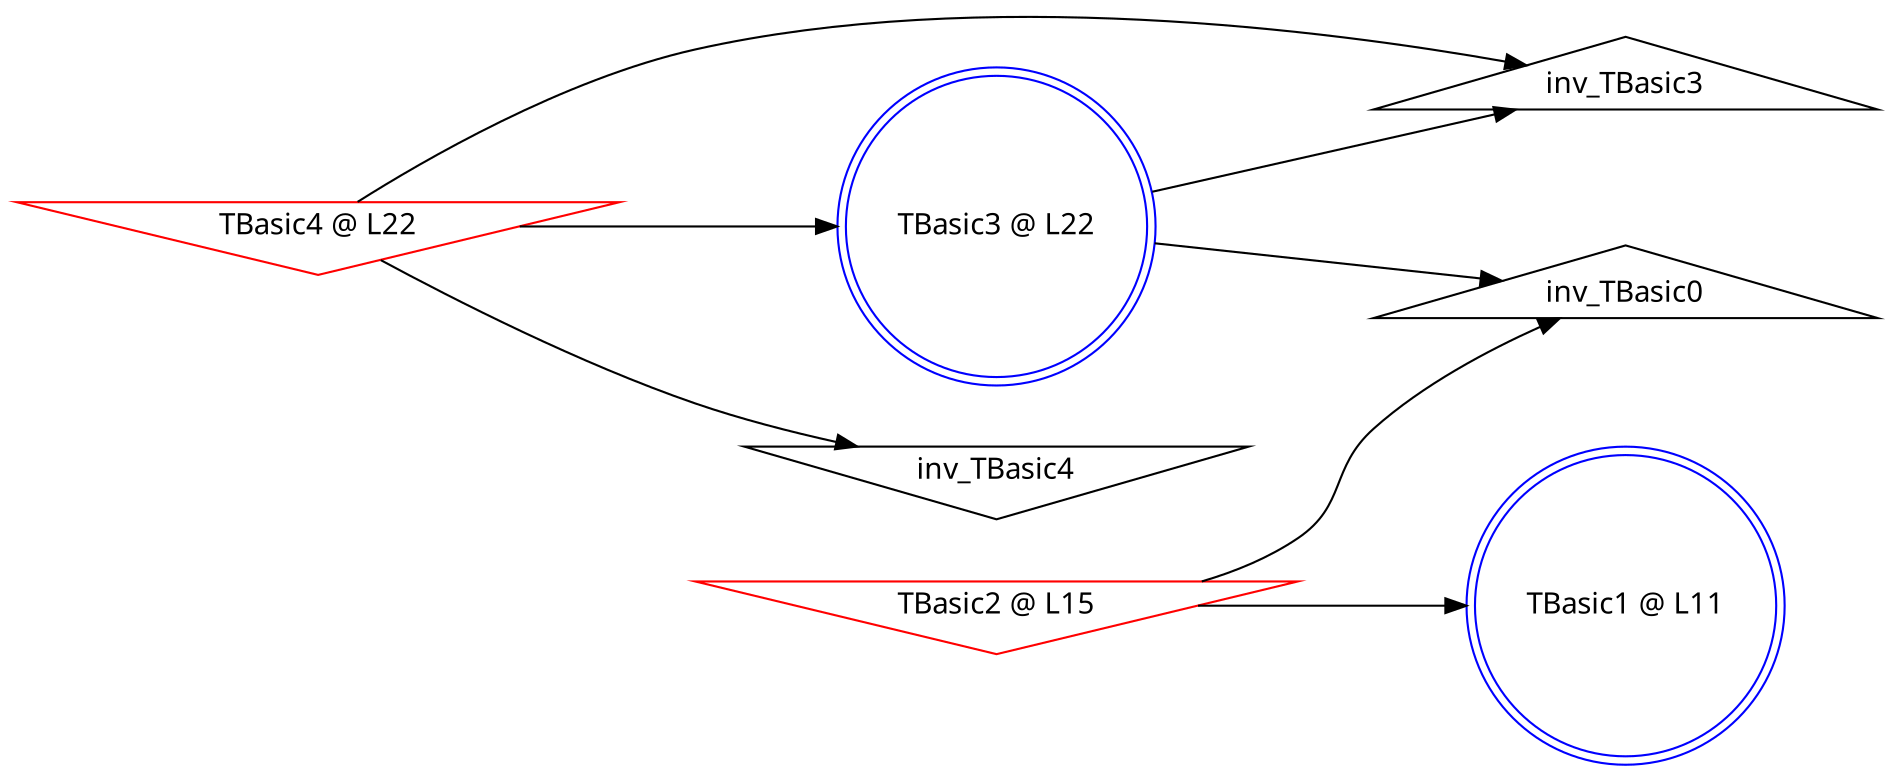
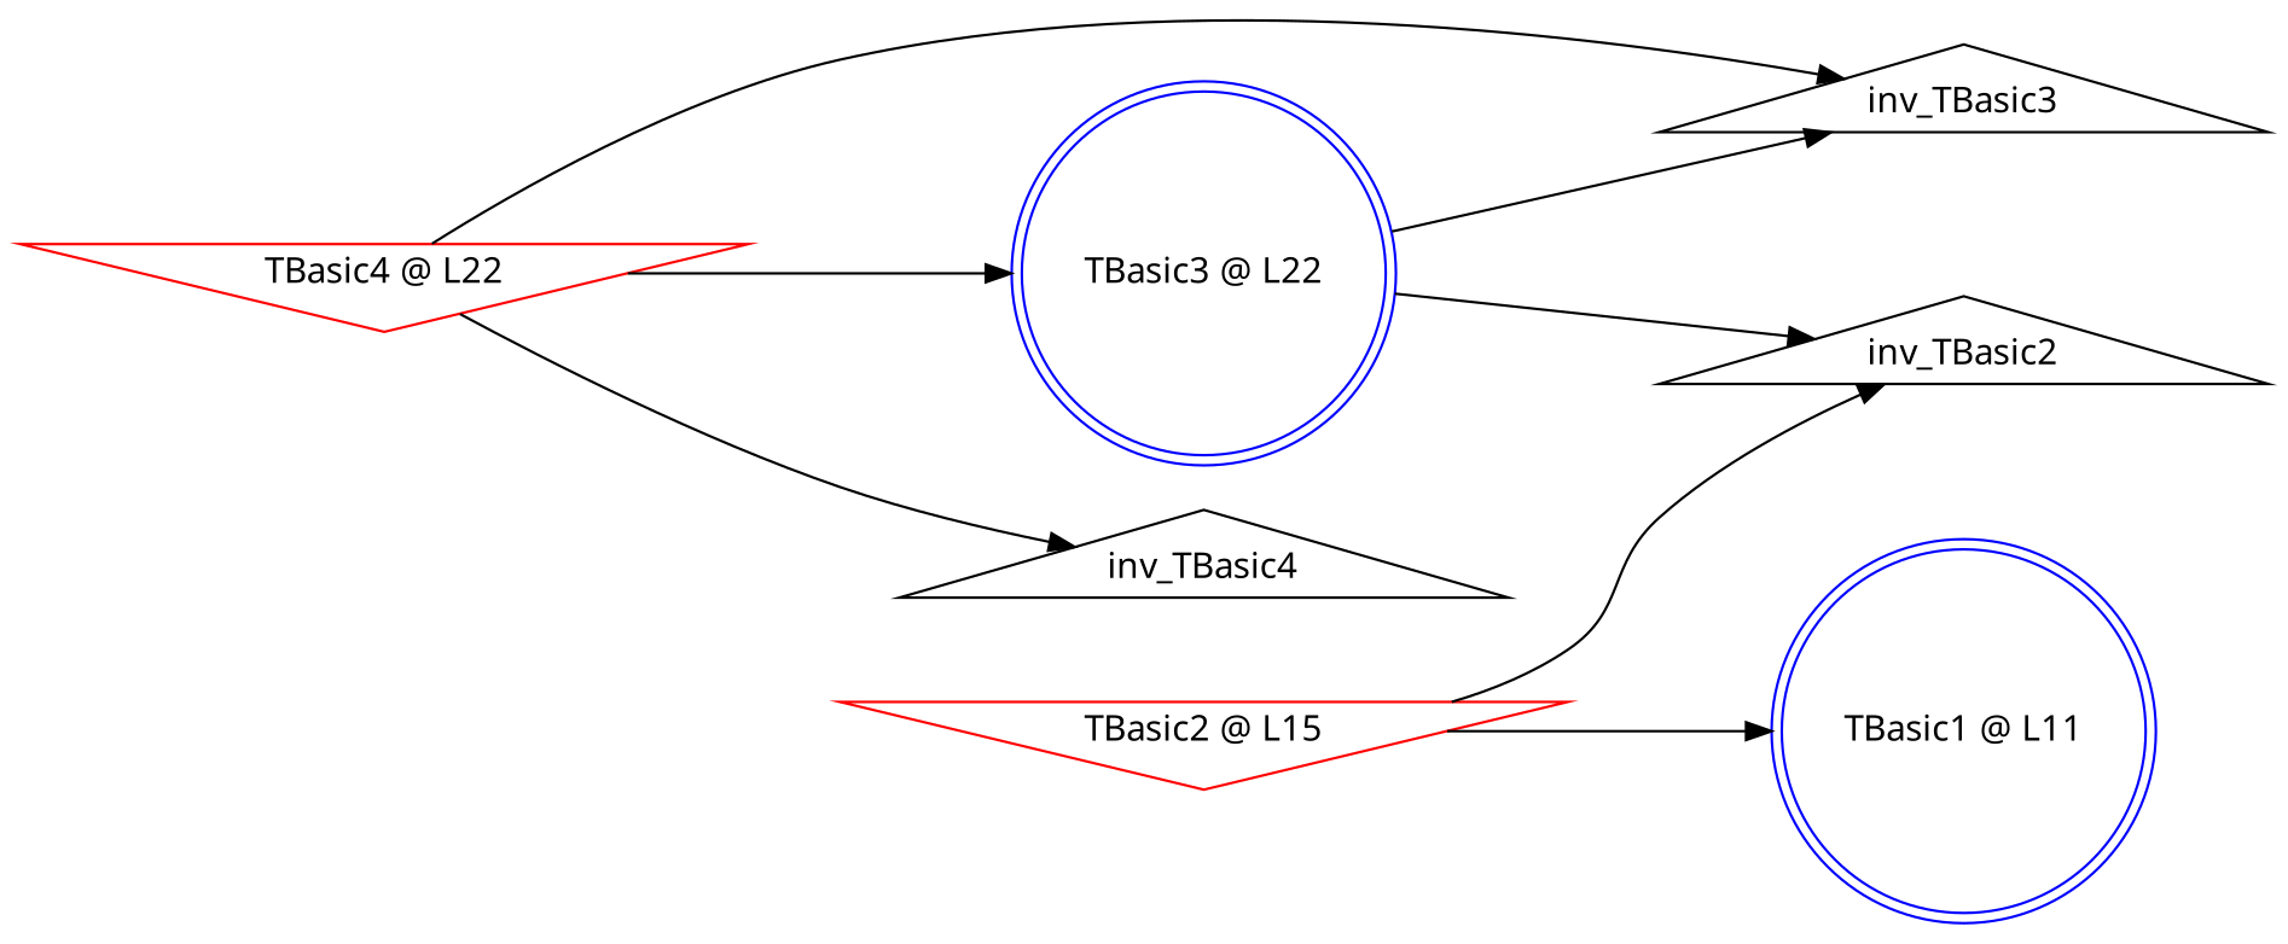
  digraph {
    fontname="Noto Sans"
    rankdir=LR
    node [fontname="Noto Sans" shape=triangle]
    edge [fontname="Noto Sans"]
    n1 [color=red label="TBasic4 @ L22" shape=invtriangle]
    n2 [color=blue label="TBasic3 @ L22" shape=doublecircle]
    inv_TBasic3
-   inv_TBasic4 [shape=invtriangle]
-   inv_TBasic2 [label=inv_TBasic0]
+   inv_TBasic4
+   inv_TBasic2
    n6 [color=red label="TBasic2 @ L15" shape=invtriangle]
    n7 [color=blue label="TBasic1 @ L11" shape=doublecircle]
    n1 -> n2
    n1 -> inv_TBasic3
    n1 -> inv_TBasic4
    n2 -> inv_TBasic3
    n2 -> inv_TBasic2
    n6 -> inv_TBasic2
    n6 -> n7
  }
